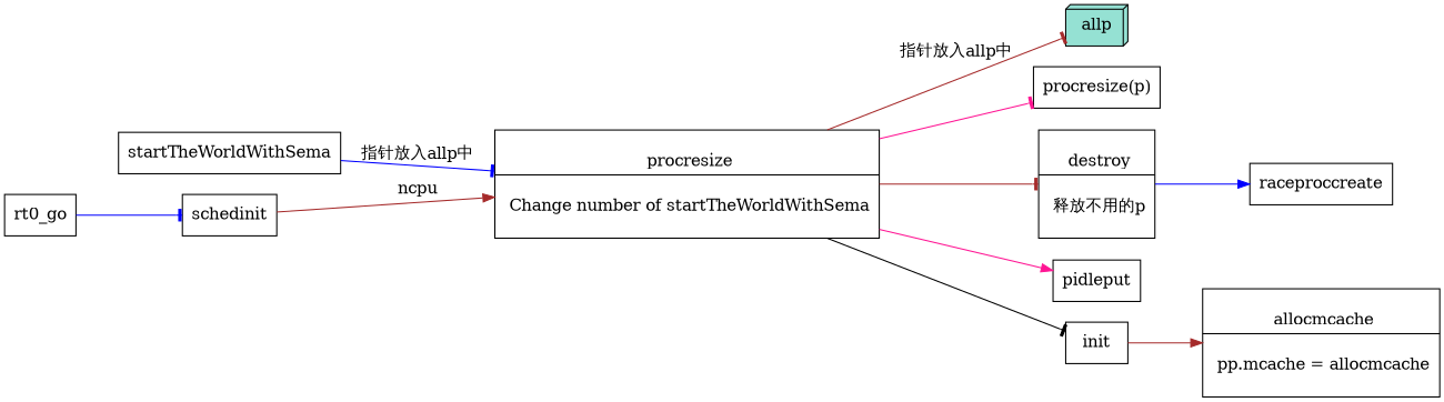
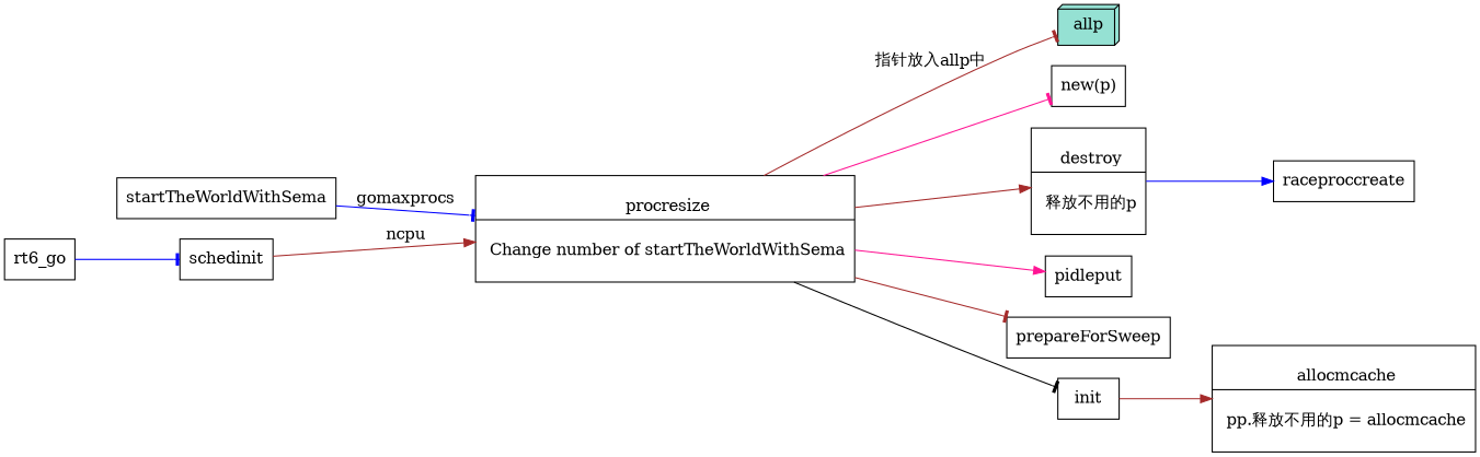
  digraph {
    newrank=true
    rankdir=LR
    node [shape=box]
    edge [arrowhead=tee color=brown]
    n1 [fillcolor="#95e1d3" label=allp shape=box3d style=filled]
-   n2 [label="procresize(p)"]
+   n2 [label="new(p)"]
    n3 [label="{{\n      destroy|\n        释放不用的p\l\n    }}" shape=record]
    raceproccreate
-   n5 [label="{{\n      allocmcache|\n        pp.mcache = allocmcache\l\n    }}" shape=record]
+   n5 [label="{{\n      allocmcache|\n        pp.释放不用的p = allocmcache\l\n    }}" shape=record]
    n6 [label="{{\n      procresize|\n        Change number of startTheWorldWithSema\l\n    }}" shape=record]
    pidleput
+   prepareForSweep
    init
    startTheWorldWithSema
-   rt0_go
+   rt0_go [label=rt6_go]
    schedinit
    n3 -> raceproccreate [arrowhead=normal color=blue]
    n6 -> n1 [label="指针放入allp中"]
    n6 -> n2 [color=deeppink]
-   n6 -> n3
+   n6 -> n3 [arrowhead=normal]
    n6 -> pidleput [arrowhead=normal color=deeppink]
+   n6 -> prepareForSweep
    n6 -> init [color=black]
    init -> n5 [arrowhead=normal]
-   startTheWorldWithSema -> n6 [color=blue label="指针放入allp中"]
+   startTheWorldWithSema -> n6 [color=blue label=gomaxprocs]
    rt0_go -> schedinit [color=blue]
    schedinit -> n6 [arrowhead=normal label=ncpu]
  }
